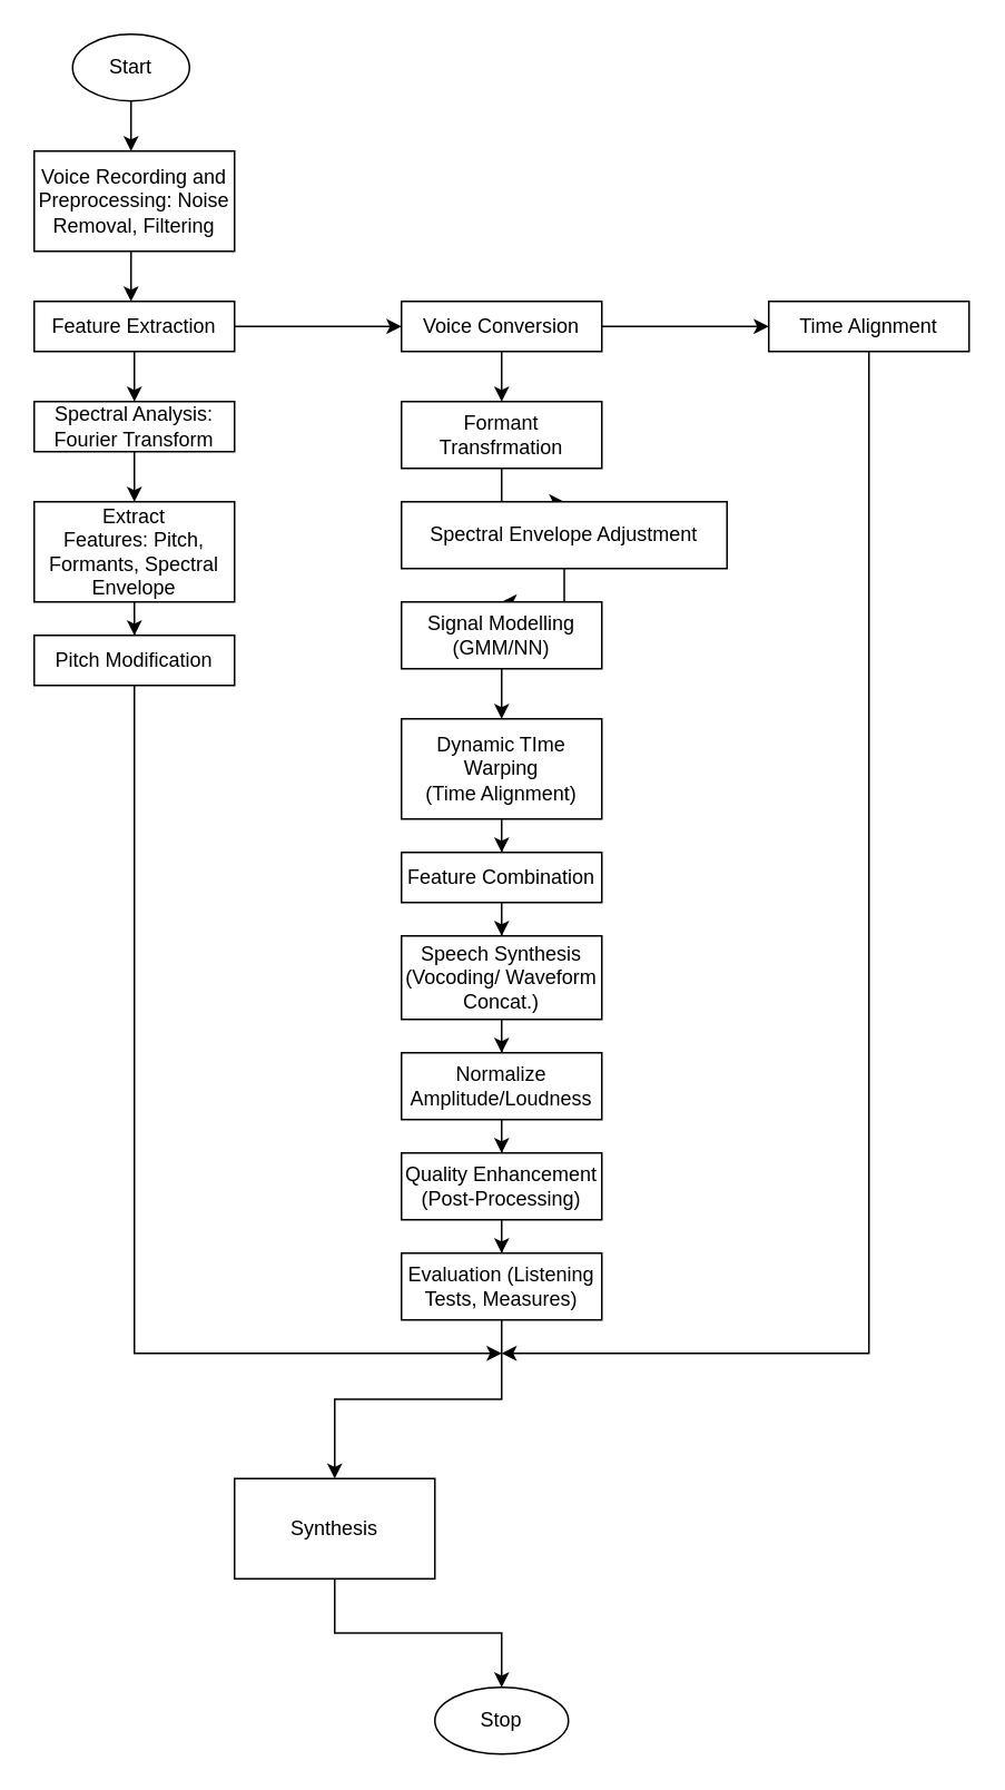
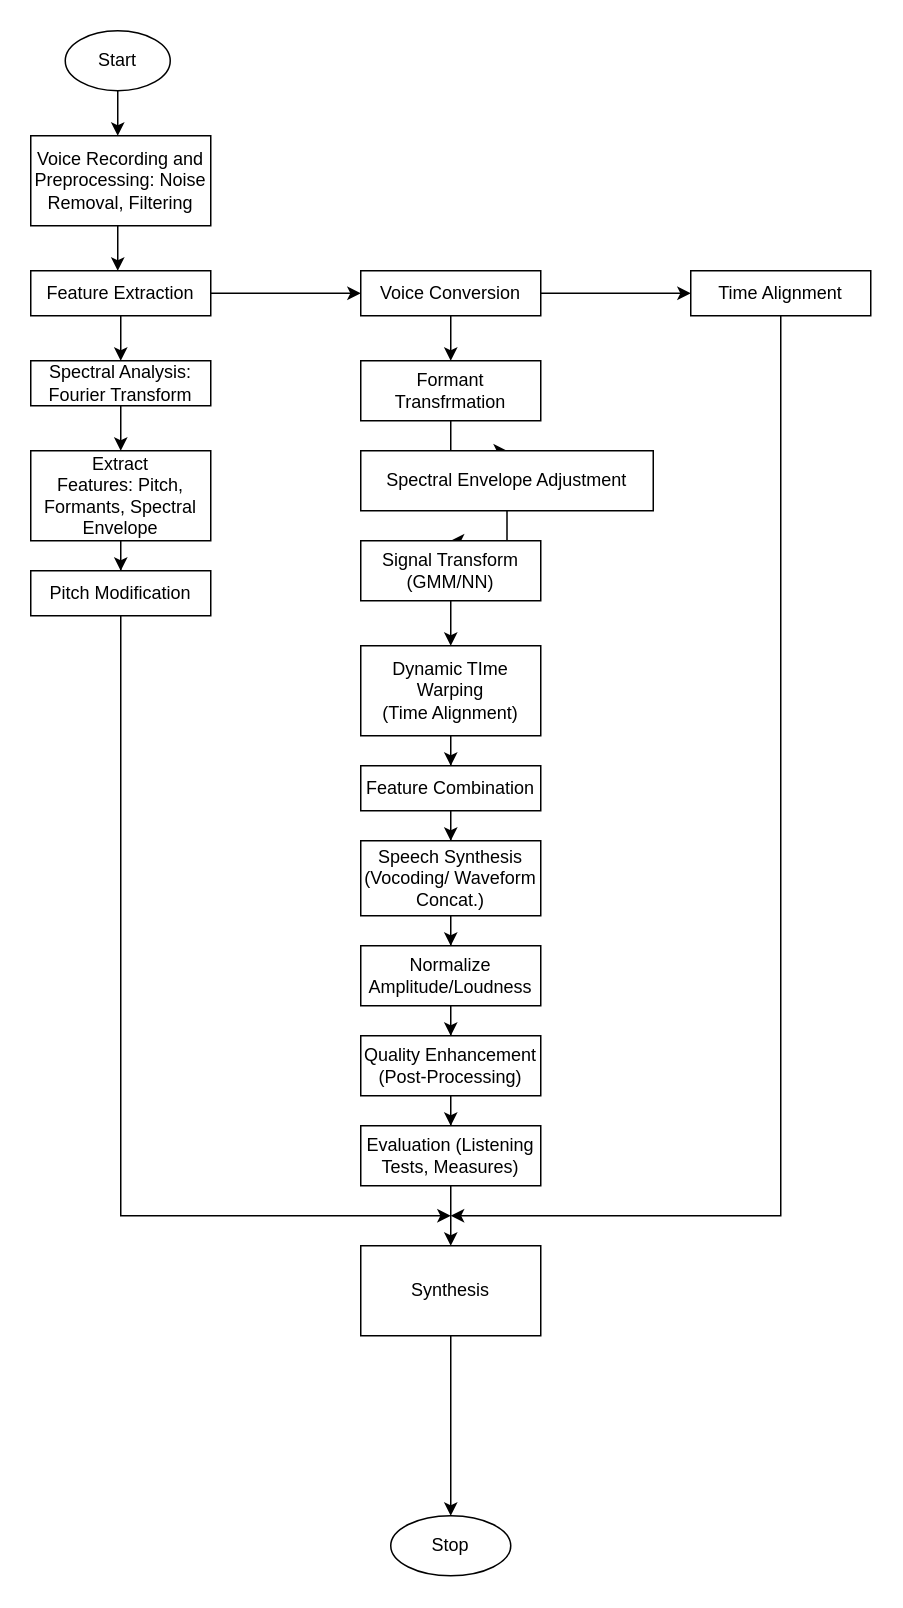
  <mxCell id="0" />
  <mxCell id="1" parent="0" />
  <mxCell id="2" value="" style="edgeStyle=orthogonalEdgeStyle;rounded=0;orthogonalLoop=1;jettySize=auto;html=1;" edge="1" parent="1" source="3"><mxGeometry relative="1" as="geometry"><mxPoint x="78" y="90" as="targetPoint" /></mxGeometry></mxCell>
  <mxCell id="3" value="Start" style="ellipse;whiteSpace=wrap;html=1;" vertex="1" parent="1"><mxGeometry x="43" y="20" width="70" height="40" as="geometry" /></mxCell>
  <mxCell id="4" value="" style="edgeStyle=orthogonalEdgeStyle;rounded=0;orthogonalLoop=1;jettySize=auto;html=1;" edge="1" parent="1"><mxGeometry relative="1" as="geometry"><mxPoint x="78" y="150" as="sourcePoint" /><mxPoint x="78" y="180" as="targetPoint" /></mxGeometry></mxCell>
  <mxCell id="5" value="Voice Recording and Preprocessing: Noise Removal, Filtering" style="whiteSpace=wrap;html=1;" vertex="1" parent="1"><mxGeometry x="20" y="90" width="120" height="60" as="geometry" /></mxCell>
  <mxCell id="6" value="" style="edgeStyle=orthogonalEdgeStyle;rounded=0;orthogonalLoop=1;jettySize=auto;html=1;" edge="1" parent="1" source="8" target="11"><mxGeometry relative="1" as="geometry" /></mxCell>
  <mxCell id="7" value="" style="edgeStyle=orthogonalEdgeStyle;rounded=0;orthogonalLoop=1;jettySize=auto;html=1;" edge="1" parent="1" source="8" target="14"><mxGeometry relative="1" as="geometry" /></mxCell>
  <mxCell id="8" value="Feature Extraction" style="whiteSpace=wrap;html=1;" vertex="1" parent="1"><mxGeometry x="20" y="180" width="120" height="30" as="geometry" /></mxCell>
  <mxCell id="9" value="" style="edgeStyle=orthogonalEdgeStyle;rounded=0;orthogonalLoop=1;jettySize=auto;html=1;" edge="1" parent="1" source="11" target="12"><mxGeometry relative="1" as="geometry" /></mxCell>
  <mxCell id="10" value="" style="edgeStyle=orthogonalEdgeStyle;rounded=0;orthogonalLoop=1;jettySize=auto;html=1;" edge="1" parent="1" source="11" target="20"><mxGeometry relative="1" as="geometry" /></mxCell>
  <mxCell id="11" value="Voice Conversion" style="whiteSpace=wrap;html=1;" vertex="1" parent="1"><mxGeometry x="240" y="180" width="120" height="30" as="geometry" /></mxCell>
  <mxCell id="12" value="Time Alignment" style="whiteSpace=wrap;html=1;" vertex="1" parent="1"><mxGeometry x="460" y="180" width="120" height="30" as="geometry" /></mxCell>
  <mxCell id="13" value="" style="edgeStyle=orthogonalEdgeStyle;rounded=0;orthogonalLoop=1;jettySize=auto;html=1;" edge="1" parent="1" source="14" target="16"><mxGeometry relative="1" as="geometry" /></mxCell>
  <mxCell id="14" value="Spectral Analysis: Fourier Transform" style="whiteSpace=wrap;html=1;" vertex="1" parent="1"><mxGeometry x="20" y="240" width="120" height="30" as="geometry" /></mxCell>
  <mxCell id="15" value="" style="edgeStyle=orthogonalEdgeStyle;rounded=0;orthogonalLoop=1;jettySize=auto;html=1;" edge="1" parent="1" source="16" target="18"><mxGeometry relative="1" as="geometry" /></mxCell>
  <mxCell id="16" value="Extract Features:&amp;nbsp;Pitch, Formants, Spectral Envelope" style="whiteSpace=wrap;html=1;" vertex="1" parent="1"><mxGeometry x="20" y="300" width="120" height="60" as="geometry" /></mxCell>
  <mxCell id="17" style="edgeStyle=orthogonalEdgeStyle;rounded=0;orthogonalLoop=1;jettySize=auto;html=1;exitX=0.5;exitY=1;exitDx=0;exitDy=0;" edge="1" parent="1" source="18"><mxGeometry relative="1" as="geometry"><mxPoint x="80" y="400" as="targetPoint" /></mxGeometry></mxCell>
  <mxCell id="18" value="Pitch Modification" style="whiteSpace=wrap;html=1;" vertex="1" parent="1"><mxGeometry x="20" y="380" width="120" height="30" as="geometry" /></mxCell>
  <mxCell id="19" value="" style="edgeStyle=orthogonalEdgeStyle;rounded=0;orthogonalLoop=1;jettySize=auto;html=1;" edge="1" parent="1" source="20" target="22"><mxGeometry relative="1" as="geometry" /></mxCell>
  <mxCell id="20" value="Formant Transfrmation" style="whiteSpace=wrap;html=1;" vertex="1" parent="1"><mxGeometry x="240" y="240" width="120" height="40" as="geometry" /></mxCell>
  <mxCell id="21" value="" style="edgeStyle=orthogonalEdgeStyle;rounded=0;orthogonalLoop=1;jettySize=auto;html=1;" edge="1" parent="1" source="22" target="24"><mxGeometry relative="1" as="geometry" /></mxCell>
  <mxCell id="22" value="Spectral Envelope Adjustment" style="whiteSpace=wrap;html=1;" vertex="1" parent="1"><mxGeometry x="240" y="300" width="195" height="40" as="geometry" /></mxCell>
  <mxCell id="23" value="" style="edgeStyle=orthogonalEdgeStyle;rounded=0;orthogonalLoop=1;jettySize=auto;html=1;" edge="1" parent="1" source="24" target="26"><mxGeometry relative="1" as="geometry" /></mxCell>
- <mxCell id="24" value="Signal Modelling&lt;br&gt;(GMM/NN)" style="whiteSpace=wrap;html=1;" vertex="1" parent="1"><mxGeometry x="240" y="360" width="120" height="40" as="geometry" /></mxCell>
+ <mxCell id="24" value="Signal Transform&lt;br&gt;(GMM/NN)" style="whiteSpace=wrap;html=1;" vertex="1" parent="1"><mxGeometry x="240" y="360" width="120" height="40" as="geometry" /></mxCell>
  <mxCell id="25" value="" style="edgeStyle=orthogonalEdgeStyle;rounded=0;orthogonalLoop=1;jettySize=auto;html=1;" edge="1" parent="1" source="26" target="28"><mxGeometry relative="1" as="geometry" /></mxCell>
  <mxCell id="26" value="Dynamic TIme Warping&lt;br&gt;(Time Alignment)" style="whiteSpace=wrap;html=1;" vertex="1" parent="1"><mxGeometry x="240" y="430" width="120" height="60" as="geometry" /></mxCell>
  <mxCell id="27" value="" style="edgeStyle=orthogonalEdgeStyle;rounded=0;orthogonalLoop=1;jettySize=auto;html=1;" edge="1" parent="1" source="28" target="29"><mxGeometry relative="1" as="geometry" /></mxCell>
  <mxCell id="28" value="Feature Combination" style="whiteSpace=wrap;html=1;" vertex="1" parent="1"><mxGeometry x="240" y="510" width="120" height="30" as="geometry" /></mxCell>
  <mxCell id="29" value="&lt;div&gt;Speech Synthesis (Vocoding/&amp;nbsp;&lt;span style=&quot;background-color: initial;&quot;&gt;Waveform Concat.)&lt;/span&gt;&lt;/div&gt;" style="whiteSpace=wrap;html=1;" vertex="1" parent="1"><mxGeometry x="240" y="560" width="120" height="50" as="geometry" /></mxCell>
  <mxCell id="30" value="" style="edgeStyle=orthogonalEdgeStyle;rounded=0;orthogonalLoop=1;jettySize=auto;html=1;exitX=0.5;exitY=1;exitDx=0;exitDy=0;" edge="1" parent="1" source="29" target="32"><mxGeometry relative="1" as="geometry"><mxPoint x="300" y="690" as="sourcePoint" /><Array as="points" /></mxGeometry></mxCell>
  <mxCell id="31" value="" style="edgeStyle=orthogonalEdgeStyle;rounded=0;orthogonalLoop=1;jettySize=auto;html=1;" edge="1" parent="1" source="32" target="34"><mxGeometry relative="1" as="geometry" /></mxCell>
  <mxCell id="32" value="Normalize Amplitude/Loudness" style="whiteSpace=wrap;html=1;" vertex="1" parent="1"><mxGeometry x="240" y="630" width="120" height="40" as="geometry" /></mxCell>
  <mxCell id="33" value="" style="edgeStyle=orthogonalEdgeStyle;rounded=0;orthogonalLoop=1;jettySize=auto;html=1;" edge="1" parent="1" source="34" target="36"><mxGeometry relative="1" as="geometry" /></mxCell>
  <mxCell id="34" value="Quality Enhancement (Post-Processing)" style="whiteSpace=wrap;html=1;" vertex="1" parent="1"><mxGeometry x="240" y="690" width="120" height="40" as="geometry" /></mxCell>
  <mxCell id="35" value="" style="edgeStyle=orthogonalEdgeStyle;rounded=0;orthogonalLoop=1;jettySize=auto;html=1;" edge="1" parent="1" source="36" target="38"><mxGeometry relative="1" as="geometry" /></mxCell>
  <mxCell id="36" value="Evaluation (Listening Tests, Measures)" style="whiteSpace=wrap;html=1;" vertex="1" parent="1"><mxGeometry x="240" y="750" width="120" height="40" as="geometry" /></mxCell>
  <mxCell id="37" value="" style="edgeStyle=orthogonalEdgeStyle;rounded=0;orthogonalLoop=1;jettySize=auto;html=1;" edge="1" parent="1" source="38" target="41"><mxGeometry relative="1" as="geometry" /></mxCell>
- <mxCell id="38" value="Synthesis" style="rounded=0;whiteSpace=wrap;html=1;" vertex="1" parent="1"><mxGeometry x="140" y="885" width="120" height="60" as="geometry" /></mxCell>
+ <mxCell id="38" value="Synthesis" style="rounded=0;whiteSpace=wrap;html=1;" vertex="1" parent="1"><mxGeometry x="240" y="830" width="120" height="60" as="geometry" /></mxCell>
  <mxCell id="39" value="" style="endArrow=classic;html=1;rounded=0;exitX=0.5;exitY=1;exitDx=0;exitDy=0;" edge="1" parent="1" source="18"><mxGeometry width="50" height="50" relative="1" as="geometry"><mxPoint x="220" y="530" as="sourcePoint" /><mxPoint x="300" y="810" as="targetPoint" /><Array as="points"><mxPoint x="80" y="810" /></Array></mxGeometry></mxCell>
  <mxCell id="40" value="" style="endArrow=classic;html=1;rounded=0;exitX=0.5;exitY=1;exitDx=0;exitDy=0;" edge="1" parent="1" source="12"><mxGeometry width="50" height="50" relative="1" as="geometry"><mxPoint x="220" y="330" as="sourcePoint" /><mxPoint x="300" y="810" as="targetPoint" /><Array as="points"><mxPoint x="520" y="810" /></Array></mxGeometry></mxCell>
  <mxCell id="41" value="Stop" style="ellipse;whiteSpace=wrap;html=1;rounded=0;" vertex="1" parent="1"><mxGeometry x="260" y="1010" width="80" height="40" as="geometry" /></mxCell>
